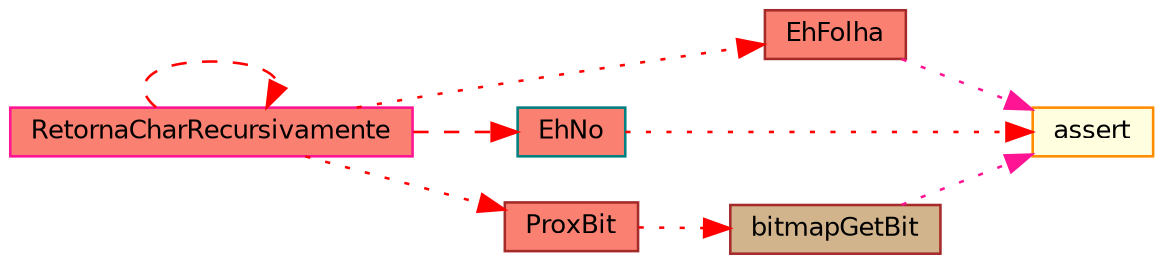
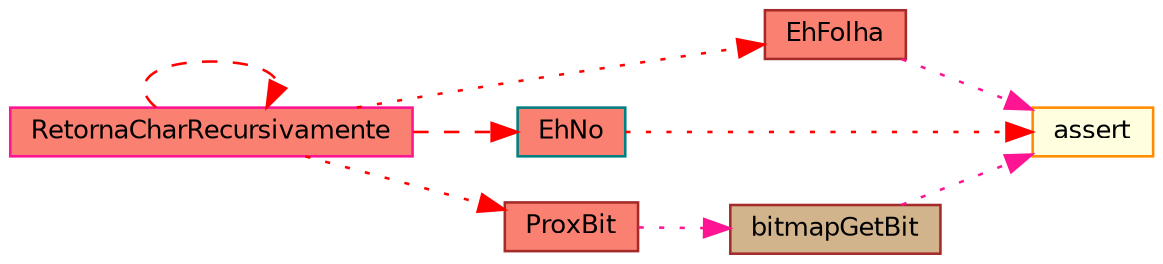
  digraph {
    rankdir=LR
    node [color=brown fillcolor=salmon fontname=Helvetica fontsize=10 shape=box style=filled]
    edge [color=red fontname=Helvetica fontsize=10 labelfontname=Helvetica labelfontsize=10 style=dotted]
    n1 [color=deeppink fontcolor=black height=0.2 label=RetornaCharRecursivamente width=0.4]
    n2 [height=0.2 label=EhFolha width=0.4]
    n3 [color=teal height=0.2 label=EhNo width=0.4]
    n4 [height=0.2 label=ProxBit width=0.4]
    n5 [color=darkorange fillcolor=lightyellow height=0.2 label=assert width=0.4]
    n6 [fillcolor=tan height=0.2 label=bitmapGetBit width=0.4]
    n1 -> n1 [style=dashed]
    n1 -> n2
    n1 -> n3 [style=dashed]
    n1 -> n4
    n2 -> n5 [color=deeppink]
    n3 -> n5
-   n4 -> n6
+   n4 -> n6 [color=deeppink]
    n6 -> n5 [color=deeppink]
  }
